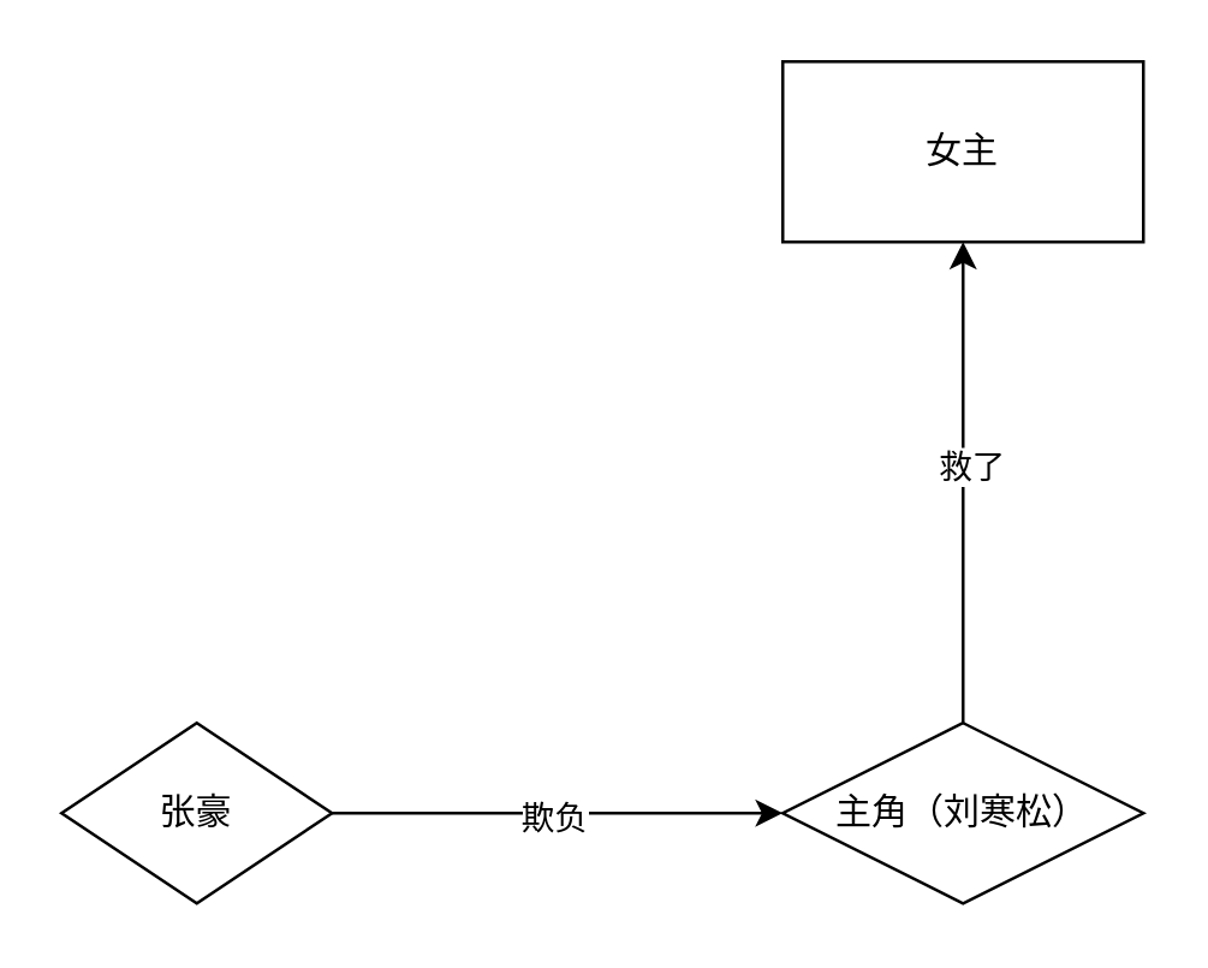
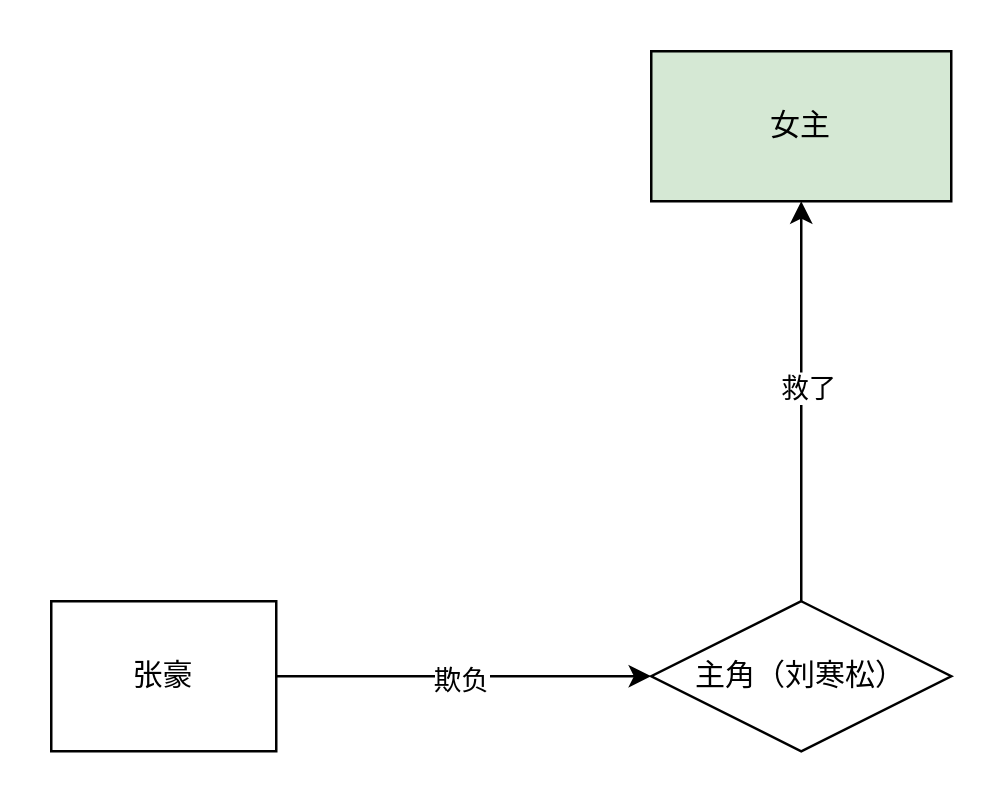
  <mxCell id="0" />
  <mxCell id="1" parent="0" />
  <mxCell id="2" style="edgeStyle=orthogonalEdgeStyle;rounded=0;orthogonalLoop=1;jettySize=auto;html=1;entryX=0.5;entryY=1;entryDx=0;entryDy=0;" edge="1" parent="1" source="4" target="5"><mxGeometry relative="1" as="geometry" /></mxCell>
  <mxCell id="3" value="救了" style="edgeLabel;html=1;align=center;verticalAlign=middle;resizable=0;points=[];" vertex="1" connectable="0" parent="2"><mxGeometry x="0.081" y="-2" relative="1" as="geometry"><mxPoint as="offset" /></mxGeometry></mxCell>
  <mxCell id="4" value="主角（刘寒松）" style="rhombus;whiteSpace=wrap;html=1;" vertex="1" parent="1"><mxGeometry x="260" y="240" width="120" height="60" as="geometry" /></mxCell>
- <mxCell id="5" value="女主" style="rounded=0;whiteSpace=wrap;html=1;" vertex="1" parent="1"><mxGeometry x="260" y="20" width="120" height="60" as="geometry" /></mxCell>
+ <mxCell id="5" value="女主" style="rounded=0;whiteSpace=wrap;html=1;fillColor=#d5e8d4;" vertex="1" parent="1"><mxGeometry x="260" y="20" width="120" height="60" as="geometry" /></mxCell>
  <mxCell id="6" style="edgeStyle=orthogonalEdgeStyle;rounded=0;orthogonalLoop=1;jettySize=auto;html=1;entryX=0;entryY=0.5;entryDx=0;entryDy=0;" edge="1" parent="1" source="8" target="4"><mxGeometry relative="1" as="geometry" /></mxCell>
  <mxCell id="7" value="欺负" style="edgeLabel;html=1;align=center;verticalAlign=middle;resizable=0;points=[];" vertex="1" connectable="0" parent="6"><mxGeometry x="-0.029" y="-1" relative="1" as="geometry"><mxPoint as="offset" /></mxGeometry></mxCell>
- <mxCell id="8" value="张豪" style="rhombus;whiteSpace=wrap;html=1;" vertex="1" parent="1"><mxGeometry x="20" y="240" width="90" height="60" as="geometry" /></mxCell>
+ <mxCell id="8" value="张豪" style="rounded=0;whiteSpace=wrap;html=1;" vertex="1" parent="1"><mxGeometry x="20" y="240" width="90" height="60" as="geometry" /></mxCell>
